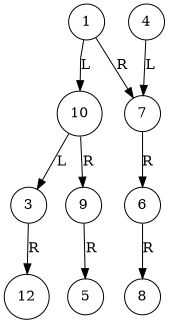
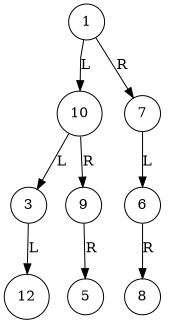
  digraph {
    rankdir=TB
    splines=polyline
    node [shape=circle]
    edge [arrowhead=normal arrowtail=none dir=both]
    1
    10
    7
    3
    9
-   4
    12
    6
    n9 [label=5]
    8
    1 -> 10 [label=L]
    1 -> 7 [label=R]
    10 -> 3 [label=L]
    10 -> 9 [label=R]
-   7 -> 6 [label=R]
-   3 -> 12 [label=R]
+   7 -> 6 [label=L]
+   3 -> 12 [label=L]
    9 -> n9 [label=R]
-   4 -> 7 [label=L]
    6 -> 8 [label=R]
  }
